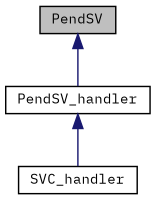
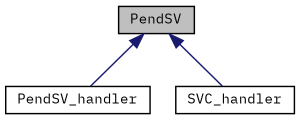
  digraph {
    fontname="IBM Plex Mono"
    rankdir=TB
    node [color=black fillcolor=white fontname="IBM Plex Mono" fontsize=10 shape=record style=filled]
    edge [color=midnightblue dir=back fontname="IBM Plex Mono" fontsize=10 labelfontname=Helvetica labelfontsize=10 style=solid]
    n1 [fillcolor=grey75 fontcolor=black height=0.2 label=PendSV width=0.4]
    n2 [height=0.2 label=PendSV_handler width=0.4]
    n3 [height=0.2 label=SVC_handler width=0.4]
    n1 -> n2
-   n2 -> n3
+   n1 -> n3
  }
